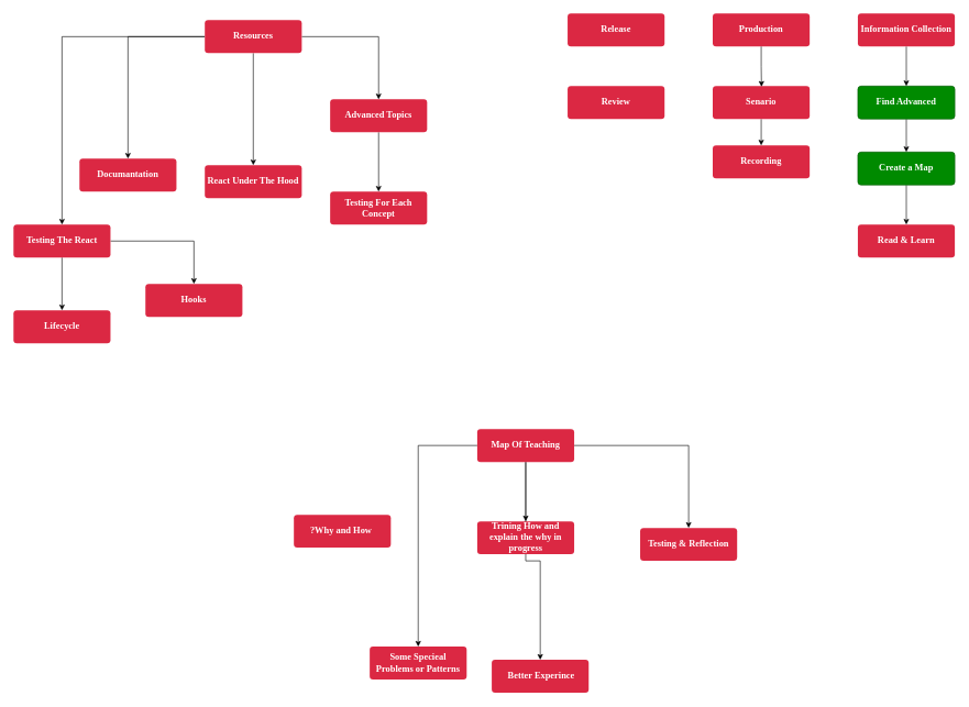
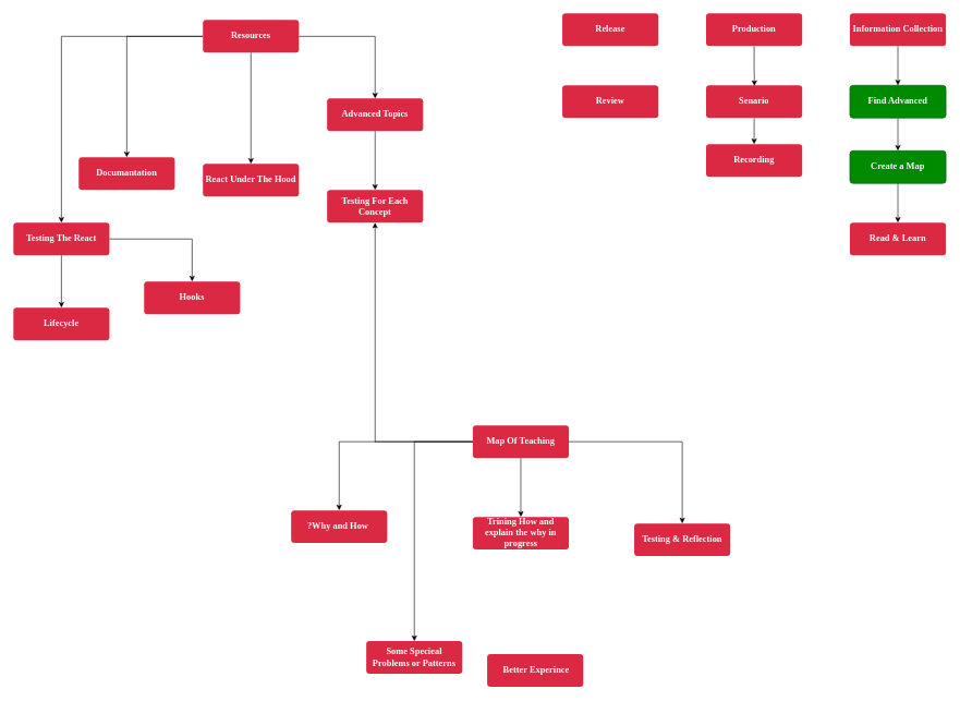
  <mxCell id="0" />
  <mxCell id="1" parent="0" />
  <mxCell id="2" value="" style="edgeStyle=orthogonalEdgeStyle;rounded=0;orthogonalLoop=1;jettySize=auto;html=1;" edge="1" parent="1" source="3" target="10"><mxGeometry relative="1" as="geometry" /></mxCell>
  <mxCell id="3" value="&lt;div style=&quot;forced-color-adjust: none;&quot;&gt;Information Collection&lt;/div&gt;" style="html=1;shadow=0;dashed=0;shape=mxgraph.bootstrap.rrect;rSize=5;strokeColor=none;strokeWidth=1;fillColor=#DB2843;fontColor=#FFFFFF;whiteSpace=wrap;align=center;verticalAlign=middle;spacingLeft=0;fontStyle=1;fontSize=14;spacing=5;rounded=1;glass=0;fillStyle=auto;fontFamily=Comic Sans MS;horizontal=1;textDirection=rtl;points=[];" vertex="1" parent="1"><mxGeometry x="1300" y="20" width="147" height="50" as="geometry" /></mxCell>
  <mxCell id="4" value="&lt;div style=&quot;forced-color-adjust: none;&quot;&gt;Production&lt;/div&gt;" style="html=1;shadow=0;dashed=0;shape=mxgraph.bootstrap.rrect;rSize=5;strokeColor=none;strokeWidth=1;fillColor=#DB2843;fontColor=#FFFFFF;whiteSpace=wrap;align=center;verticalAlign=middle;spacingLeft=0;fontStyle=1;fontSize=14;spacing=5;rounded=1;glass=0;fillStyle=auto;fontFamily=Comic Sans MS;horizontal=1;textDirection=rtl;points=[];" vertex="1" parent="1"><mxGeometry x="1080" y="20" width="147" height="50" as="geometry" /></mxCell>
  <mxCell id="5" style="edgeStyle=orthogonalEdgeStyle;rounded=0;orthogonalLoop=1;jettySize=auto;html=1;" edge="1" parent="1" source="6" target="7"><mxGeometry relative="1" as="geometry" /></mxCell>
  <mxCell id="6" value="&lt;div style=&quot;forced-color-adjust: none;&quot;&gt;Senario&lt;/div&gt;" style="html=1;shadow=0;dashed=0;shape=mxgraph.bootstrap.rrect;rSize=5;strokeColor=none;strokeWidth=1;fillColor=#DB2843;fontColor=#FFFFFF;whiteSpace=wrap;align=center;verticalAlign=middle;spacingLeft=0;fontStyle=1;fontSize=14;spacing=5;rounded=1;glass=0;fillStyle=auto;fontFamily=Comic Sans MS;horizontal=1;textDirection=rtl;points=[];" vertex="1" parent="1"><mxGeometry x="1080" y="130" width="147" height="50" as="geometry" /></mxCell>
  <mxCell id="7" value="&lt;div style=&quot;forced-color-adjust: none;&quot;&gt;Recording&lt;/div&gt;" style="html=1;shadow=0;dashed=0;shape=mxgraph.bootstrap.rrect;rSize=5;strokeColor=none;strokeWidth=1;fillColor=#DB2843;fontColor=#FFFFFF;whiteSpace=wrap;align=center;verticalAlign=middle;spacingLeft=0;fontStyle=1;fontSize=14;spacing=5;rounded=1;glass=0;fillStyle=auto;fontFamily=Comic Sans MS;horizontal=1;textDirection=rtl;points=[];" vertex="1" parent="1"><mxGeometry x="1080" y="220" width="147" height="50" as="geometry" /></mxCell>
  <mxCell id="8" value="&lt;div style=&quot;forced-color-adjust: none;&quot;&gt;Release&lt;/div&gt;" style="html=1;shadow=0;dashed=0;shape=mxgraph.bootstrap.rrect;rSize=5;strokeColor=none;strokeWidth=1;fillColor=#DB2843;fontColor=#FFFFFF;whiteSpace=wrap;align=center;verticalAlign=middle;spacingLeft=0;fontStyle=1;fontSize=14;spacing=5;rounded=1;glass=0;fillStyle=auto;fontFamily=Comic Sans MS;horizontal=1;textDirection=rtl;points=[];" vertex="1" parent="1"><mxGeometry x="860" y="20" width="147" height="50" as="geometry" /></mxCell>
  <mxCell id="9" value="" style="edgeStyle=orthogonalEdgeStyle;rounded=0;orthogonalLoop=1;jettySize=auto;html=1;" edge="1" parent="1" source="10" target="12"><mxGeometry relative="1" as="geometry" /></mxCell>
  <mxCell id="10" value="&lt;div style=&quot;forced-color-adjust: none;&quot;&gt;Find Advanced&lt;/div&gt;" style="html=1;shadow=0;dashed=0;shape=mxgraph.bootstrap.rrect;rSize=5;strokeColor=#005700;strokeWidth=1;fillColor=#008a00;whiteSpace=wrap;align=center;verticalAlign=middle;spacingLeft=0;fontStyle=1;fontSize=14;spacing=5;rounded=1;glass=0;fillStyle=auto;fontFamily=Comic Sans MS;horizontal=1;textDirection=rtl;points=[];fontColor=#ffffff;" vertex="1" parent="1"><mxGeometry x="1300" y="130" width="147" height="50" as="geometry" /></mxCell>
  <mxCell id="11" value="" style="edgeStyle=orthogonalEdgeStyle;rounded=0;orthogonalLoop=1;jettySize=auto;html=1;" edge="1" parent="1" source="12" target="13"><mxGeometry relative="1" as="geometry" /></mxCell>
  <mxCell id="12" value="&lt;div style=&quot;forced-color-adjust: none;&quot;&gt;Create a Map&lt;/div&gt;" style="html=1;shadow=0;dashed=0;shape=mxgraph.bootstrap.rrect;rSize=5;strokeColor=#005700;strokeWidth=1;fillColor=#008a00;fontColor=#ffffff;whiteSpace=wrap;align=center;verticalAlign=middle;spacingLeft=0;fontStyle=1;fontSize=14;spacing=5;rounded=1;glass=0;fillStyle=auto;fontFamily=Comic Sans MS;horizontal=1;textDirection=rtl;points=[];" vertex="1" parent="1"><mxGeometry x="1300" y="230" width="147" height="50" as="geometry" /></mxCell>
  <mxCell id="13" value="&lt;div style=&quot;forced-color-adjust: none;&quot;&gt;Read &amp;amp; Learn&lt;/div&gt;" style="html=1;shadow=0;dashed=0;shape=mxgraph.bootstrap.rrect;rSize=5;strokeColor=none;strokeWidth=1;fillColor=#DB2843;fontColor=#FFFFFF;whiteSpace=wrap;align=center;verticalAlign=middle;spacingLeft=0;fontStyle=1;fontSize=14;spacing=5;rounded=1;glass=0;fillStyle=auto;fontFamily=Comic Sans MS;horizontal=1;textDirection=rtl;points=[];" vertex="1" parent="1"><mxGeometry x="1300" y="340" width="147" height="50" as="geometry" /></mxCell>
  <mxCell id="14" style="edgeStyle=orthogonalEdgeStyle;rounded=0;orthogonalLoop=1;jettySize=auto;html=1;entryX=0.503;entryY=0.019;entryDx=0;entryDy=0;entryPerimeter=0;" edge="1" parent="1" source="4" target="6"><mxGeometry relative="1" as="geometry" /></mxCell>
  <mxCell id="15" value="&lt;div style=&quot;forced-color-adjust: none;&quot;&gt;Review&lt;/div&gt;" style="html=1;shadow=0;dashed=0;shape=mxgraph.bootstrap.rrect;rSize=5;strokeColor=none;strokeWidth=1;fillColor=#DB2843;fontColor=#FFFFFF;whiteSpace=wrap;align=center;verticalAlign=middle;spacingLeft=0;fontStyle=1;fontSize=14;spacing=5;rounded=1;glass=0;fillStyle=auto;fontFamily=Comic Sans MS;horizontal=1;textDirection=rtl;points=[];" vertex="1" parent="1"><mxGeometry x="860" y="130" width="147" height="50" as="geometry" /></mxCell>
  <mxCell id="16" value="" style="edgeStyle=orthogonalEdgeStyle;rounded=0;orthogonalLoop=1;jettySize=auto;html=1;" edge="1" parent="1" source="20" target="21"><mxGeometry relative="1" as="geometry" /></mxCell>
  <mxCell id="17" value="" style="edgeStyle=orthogonalEdgeStyle;rounded=0;orthogonalLoop=1;jettySize=auto;html=1;" edge="1" parent="1" source="20" target="22"><mxGeometry relative="1" as="geometry" /></mxCell>
  <mxCell id="18" value="" style="edgeStyle=orthogonalEdgeStyle;rounded=0;orthogonalLoop=1;jettySize=auto;html=1;" edge="1" parent="1" source="20" target="24"><mxGeometry relative="1" as="geometry" /></mxCell>
  <mxCell id="19" value="" style="edgeStyle=orthogonalEdgeStyle;rounded=0;orthogonalLoop=1;jettySize=auto;html=1;" edge="1" parent="1" source="20" target="28"><mxGeometry relative="1" as="geometry" /></mxCell>
  <mxCell id="20" value="&lt;div style=&quot;forced-color-adjust: none;&quot;&gt;Resources&lt;/div&gt;" style="html=1;shadow=0;dashed=0;shape=mxgraph.bootstrap.rrect;rSize=5;strokeColor=none;strokeWidth=1;fillColor=#DB2843;fontColor=#FFFFFF;whiteSpace=wrap;align=center;verticalAlign=middle;spacingLeft=0;fontStyle=1;fontSize=14;spacing=5;rounded=1;glass=0;fillStyle=auto;fontFamily=Comic Sans MS;horizontal=1;textDirection=rtl;points=[];" vertex="1" parent="1"><mxGeometry x="310" y="30" width="147" height="50" as="geometry" /></mxCell>
  <mxCell id="21" value="&lt;div style=&quot;forced-color-adjust: none;&quot;&gt;Documantation&lt;/div&gt;" style="html=1;shadow=0;dashed=0;shape=mxgraph.bootstrap.rrect;rSize=5;strokeColor=none;strokeWidth=1;fillColor=#DB2843;fontColor=#FFFFFF;whiteSpace=wrap;align=center;verticalAlign=middle;spacingLeft=0;fontStyle=1;fontSize=14;spacing=5;rounded=1;glass=0;fillStyle=auto;fontFamily=Comic Sans MS;horizontal=1;textDirection=rtl;points=[];" vertex="1" parent="1"><mxGeometry x="120" y="240" width="147" height="50" as="geometry" /></mxCell>
  <mxCell id="22" value="&lt;div style=&quot;forced-color-adjust: none;&quot;&gt;React Under The Hood&lt;/div&gt;" style="html=1;shadow=0;dashed=0;shape=mxgraph.bootstrap.rrect;rSize=5;strokeColor=none;strokeWidth=1;fillColor=#DB2843;fontColor=#FFFFFF;whiteSpace=wrap;align=center;verticalAlign=middle;spacingLeft=0;fontStyle=1;fontSize=14;spacing=5;rounded=1;glass=0;fillStyle=auto;fontFamily=Comic Sans MS;horizontal=1;textDirection=rtl;points=[];" vertex="1" parent="1"><mxGeometry x="310" y="250" width="147" height="50" as="geometry" /></mxCell>
  <mxCell id="23" value="" style="edgeStyle=orthogonalEdgeStyle;rounded=0;orthogonalLoop=1;jettySize=auto;html=1;" edge="1" parent="1" source="24" target="25"><mxGeometry relative="1" as="geometry" /></mxCell>
  <mxCell id="24" value="&lt;div style=&quot;forced-color-adjust: none;&quot;&gt;Advanced Topics&lt;/div&gt;" style="html=1;shadow=0;dashed=0;shape=mxgraph.bootstrap.rrect;rSize=5;strokeColor=none;strokeWidth=1;fillColor=#DB2843;fontColor=#FFFFFF;whiteSpace=wrap;align=center;verticalAlign=middle;spacingLeft=0;fontStyle=1;fontSize=14;spacing=5;rounded=1;glass=0;fillStyle=auto;fontFamily=Comic Sans MS;horizontal=1;textDirection=rtl;points=[];" vertex="1" parent="1"><mxGeometry x="500" y="150" width="147" height="50" as="geometry" /></mxCell>
  <mxCell id="25" value="&lt;div style=&quot;forced-color-adjust: none;&quot;&gt;Testing For Each Concept&lt;/div&gt;" style="html=1;shadow=0;dashed=0;shape=mxgraph.bootstrap.rrect;rSize=5;strokeColor=none;strokeWidth=1;fillColor=#DB2843;fontColor=#FFFFFF;whiteSpace=wrap;align=center;verticalAlign=middle;spacingLeft=0;fontStyle=1;fontSize=14;spacing=5;rounded=1;glass=0;fillStyle=auto;fontFamily=Comic Sans MS;horizontal=1;textDirection=rtl;points=[];" vertex="1" parent="1"><mxGeometry x="500" y="290" width="147" height="50" as="geometry" /></mxCell>
  <mxCell id="26" value="" style="edgeStyle=orthogonalEdgeStyle;rounded=0;orthogonalLoop=1;jettySize=auto;html=1;" edge="1" parent="1" source="28" target="29"><mxGeometry relative="1" as="geometry" /></mxCell>
  <mxCell id="27" value="" style="edgeStyle=orthogonalEdgeStyle;rounded=0;orthogonalLoop=1;jettySize=auto;html=1;" edge="1" parent="1" source="28" target="30"><mxGeometry relative="1" as="geometry" /></mxCell>
  <mxCell id="28" value="&lt;div style=&quot;forced-color-adjust: none;&quot;&gt;Testing The React&lt;/div&gt;" style="html=1;shadow=0;dashed=0;shape=mxgraph.bootstrap.rrect;rSize=5;strokeColor=none;strokeWidth=1;fillColor=#DB2843;fontColor=#FFFFFF;whiteSpace=wrap;align=center;verticalAlign=middle;spacingLeft=0;fontStyle=1;fontSize=14;spacing=5;rounded=1;glass=0;fillStyle=auto;fontFamily=Comic Sans MS;horizontal=1;textDirection=rtl;points=[];" vertex="1" parent="1"><mxGeometry x="20" y="340" width="147" height="50" as="geometry" /></mxCell>
  <mxCell id="29" value="&lt;div style=&quot;forced-color-adjust: none;&quot;&gt;Lifecycle&lt;/div&gt;" style="html=1;shadow=0;dashed=0;shape=mxgraph.bootstrap.rrect;rSize=5;strokeColor=none;strokeWidth=1;fillColor=#DB2843;fontColor=#FFFFFF;whiteSpace=wrap;align=center;verticalAlign=middle;spacingLeft=0;fontStyle=1;fontSize=14;spacing=5;rounded=1;glass=0;fillStyle=auto;fontFamily=Comic Sans MS;horizontal=1;textDirection=rtl;points=[];" vertex="1" parent="1"><mxGeometry x="20" y="470" width="147" height="50" as="geometry" /></mxCell>
  <mxCell id="30" value="&lt;div style=&quot;forced-color-adjust: none;&quot;&gt;Hooks&lt;/div&gt;" style="html=1;shadow=0;dashed=0;shape=mxgraph.bootstrap.rrect;rSize=5;strokeColor=none;strokeWidth=1;fillColor=#DB2843;fontColor=#FFFFFF;whiteSpace=wrap;align=center;verticalAlign=middle;spacingLeft=0;fontStyle=1;fontSize=14;spacing=5;rounded=1;glass=0;fillStyle=auto;fontFamily=Comic Sans MS;horizontal=1;textDirection=rtl;points=[];" vertex="1" parent="1"><mxGeometry x="220" y="430" width="147" height="50" as="geometry" /></mxCell>
+ <mxCell id="31" value="" style="edgeStyle=orthogonalEdgeStyle;rounded=0;orthogonalLoop=1;jettySize=auto;html=1;" edge="1" parent="1" source="36" target="37"><mxGeometry relative="1" as="geometry" /></mxCell>
  <mxCell id="32" value="" style="edgeStyle=orthogonalEdgeStyle;rounded=0;orthogonalLoop=1;jettySize=auto;html=1;" edge="1" parent="1" source="36" target="38"><mxGeometry relative="1" as="geometry" /></mxCell>
  <mxCell id="33" value="" style="edgeStyle=orthogonalEdgeStyle;rounded=0;orthogonalLoop=1;jettySize=auto;html=1;" edge="1" parent="1" source="36" target="39"><mxGeometry relative="1" as="geometry" /></mxCell>
- <mxCell id="34" value="" style="edgeStyle=orthogonalEdgeStyle;rounded=0;orthogonalLoop=1;jettySize=auto;html=1;" edge="1" parent="1" source="36" target="40"><mxGeometry relative="1" as="geometry" /></mxCell>
+ <mxCell id="34" value="" style="edgeStyle=orthogonalEdgeStyle;rounded=0;orthogonalLoop=1;jettySize=auto;html=1;" edge="1" parent="1" source="36" target="25"><mxGeometry relative="1" as="geometry" /></mxCell>
  <mxCell id="35" value="" style="edgeStyle=orthogonalEdgeStyle;rounded=0;orthogonalLoop=1;jettySize=auto;html=1;" edge="1" parent="1" source="36" target="41"><mxGeometry relative="1" as="geometry" /></mxCell>
  <mxCell id="36" value="Map Of Teaching" style="html=1;shadow=0;dashed=0;shape=mxgraph.bootstrap.rrect;rSize=5;strokeColor=none;strokeWidth=1;fillColor=#DB2843;fontColor=#FFFFFF;whiteSpace=wrap;align=center;verticalAlign=middle;spacingLeft=0;fontStyle=1;fontSize=14;spacing=5;rounded=1;glass=0;fillStyle=auto;fontFamily=Comic Sans MS;horizontal=1;textDirection=rtl;points=[];" vertex="1" parent="1"><mxGeometry x="723" y="650" width="147" height="50" as="geometry" /></mxCell>
  <mxCell id="37" value="&amp;nbsp;Why and How?" style="html=1;shadow=0;dashed=0;shape=mxgraph.bootstrap.rrect;rSize=5;strokeColor=none;strokeWidth=1;fillColor=#DB2843;fontColor=#FFFFFF;whiteSpace=wrap;align=center;verticalAlign=middle;spacingLeft=0;fontStyle=1;fontSize=14;spacing=5;rounded=1;glass=0;fillStyle=auto;fontFamily=Comic Sans MS;horizontal=1;textDirection=rtl;points=[];" vertex="1" parent="1"><mxGeometry x="445" y="780" width="147" height="50" as="geometry" /></mxCell>
  <mxCell id="38" value="Trining How and explain the why in progress" style="html=1;shadow=0;dashed=0;shape=mxgraph.bootstrap.rrect;rSize=5;strokeColor=none;strokeWidth=1;fillColor=#DB2843;fontColor=#FFFFFF;whiteSpace=wrap;align=center;verticalAlign=middle;spacingLeft=0;fontStyle=1;fontSize=14;spacing=5;rounded=1;glass=0;fillStyle=auto;fontFamily=Comic Sans MS;horizontal=1;textDirection=rtl;points=[];" vertex="1" parent="1"><mxGeometry x="723" y="790" width="147" height="50" as="geometry" /></mxCell>
  <mxCell id="39" value="Testing &amp;amp; Reflection" style="html=1;shadow=0;dashed=0;shape=mxgraph.bootstrap.rrect;rSize=5;strokeColor=none;strokeWidth=1;fillColor=#DB2843;fontColor=#FFFFFF;whiteSpace=wrap;align=center;verticalAlign=middle;spacingLeft=0;fontStyle=1;fontSize=14;spacing=5;rounded=1;glass=0;fillStyle=auto;fontFamily=Comic Sans MS;horizontal=1;textDirection=rtl;points=[];" vertex="1" parent="1"><mxGeometry x="970" y="800" width="147" height="50" as="geometry" /></mxCell>
  <mxCell id="40" value="Better Experince&amp;nbsp;" style="html=1;shadow=0;dashed=0;shape=mxgraph.bootstrap.rrect;rSize=5;strokeColor=none;strokeWidth=1;fillColor=#DB2843;fontColor=#FFFFFF;whiteSpace=wrap;align=center;verticalAlign=middle;spacingLeft=0;fontStyle=1;fontSize=14;spacing=5;rounded=1;glass=0;fillStyle=auto;fontFamily=Comic Sans MS;horizontal=1;textDirection=rtl;points=[];" vertex="1" parent="1"><mxGeometry x="745" y="1000" width="147" height="50" as="geometry" /></mxCell>
  <mxCell id="41" value="Some Specieal Problems or Patterns" style="html=1;shadow=0;dashed=0;shape=mxgraph.bootstrap.rrect;rSize=5;strokeColor=none;strokeWidth=1;fillColor=#DB2843;fontColor=#FFFFFF;whiteSpace=wrap;align=center;verticalAlign=middle;spacingLeft=0;fontStyle=1;fontSize=14;spacing=5;rounded=1;glass=0;fillStyle=auto;fontFamily=Comic Sans MS;horizontal=1;textDirection=rtl;points=[];" vertex="1" parent="1"><mxGeometry x="560" y="980" width="147" height="50" as="geometry" /></mxCell>
